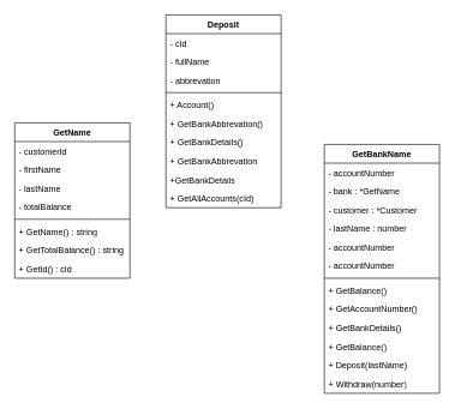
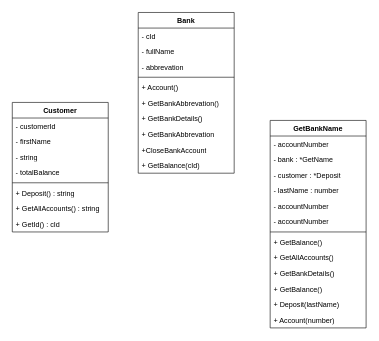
  <mxCell id="0" />
  <mxCell id="1" parent="0" />
- <mxCell id="2" value="GetName" style="swimlane;fontStyle=1;align=center;verticalAlign=top;childLayout=stackLayout;horizontal=1;startSize=26;horizontalStack=0;resizeParent=1;resizeParentMax=0;resizeLast=0;collapsible=1;marginBottom=0;whiteSpace=wrap;html=1;" vertex="1" parent="1"><mxGeometry x="20" y="170" width="160" height="216" as="geometry" /></mxCell>
+ <mxCell id="2" value="Customer" style="swimlane;fontStyle=1;align=center;verticalAlign=top;childLayout=stackLayout;horizontal=1;startSize=26;horizontalStack=0;resizeParent=1;resizeParentMax=0;resizeLast=0;collapsible=1;marginBottom=0;whiteSpace=wrap;html=1;" vertex="1" parent="1"><mxGeometry x="20" y="170" width="160" height="216" as="geometry" /></mxCell>
  <mxCell id="3" value="- customerId" style="text;strokeColor=none;fillColor=none;align=left;verticalAlign=top;spacingLeft=4;spacingRight=4;overflow=hidden;rotatable=0;points=[[0,0.5],[1,0.5]];portConstraint=eastwest;whiteSpace=wrap;html=1;" vertex="1" parent="2"><mxGeometry y="26" width="160" height="26" as="geometry" /></mxCell>
  <mxCell id="4" value="- firstName" style="text;strokeColor=none;fillColor=none;align=left;verticalAlign=top;spacingLeft=4;spacingRight=4;overflow=hidden;rotatable=0;points=[[0,0.5],[1,0.5]];portConstraint=eastwest;whiteSpace=wrap;html=1;" vertex="1" parent="2"><mxGeometry y="52" width="160" height="26" as="geometry" /></mxCell>
- <mxCell id="5" value="- lastName" style="text;strokeColor=none;fillColor=none;align=left;verticalAlign=top;spacingLeft=4;spacingRight=4;overflow=hidden;rotatable=0;points=[[0,0.5],[1,0.5]];portConstraint=eastwest;whiteSpace=wrap;html=1;" vertex="1" parent="2"><mxGeometry y="78" width="160" height="26" as="geometry" /></mxCell>
+ <mxCell id="5" value="- string" style="text;strokeColor=none;fillColor=none;align=left;verticalAlign=top;spacingLeft=4;spacingRight=4;overflow=hidden;rotatable=0;points=[[0,0.5],[1,0.5]];portConstraint=eastwest;whiteSpace=wrap;html=1;" vertex="1" parent="2"><mxGeometry y="78" width="160" height="26" as="geometry" /></mxCell>
  <mxCell id="6" value="- totalBalance" style="text;strokeColor=none;fillColor=none;align=left;verticalAlign=top;spacingLeft=4;spacingRight=4;overflow=hidden;rotatable=0;points=[[0,0.5],[1,0.5]];portConstraint=eastwest;whiteSpace=wrap;html=1;" vertex="1" parent="2"><mxGeometry y="104" width="160" height="26" as="geometry" /></mxCell>
  <mxCell id="7" value="" style="line;strokeWidth=1;fillColor=none;align=left;verticalAlign=middle;spacingTop=-1;spacingLeft=3;spacingRight=3;rotatable=0;labelPosition=right;points=[];portConstraint=eastwest;strokeColor=inherit;" vertex="1" parent="2"><mxGeometry y="130" width="160" height="8" as="geometry" /></mxCell>
- <mxCell id="8" value="+ GetName() : string" style="text;strokeColor=none;fillColor=none;align=left;verticalAlign=top;spacingLeft=4;spacingRight=4;overflow=hidden;rotatable=0;points=[[0,0.5],[1,0.5]];portConstraint=eastwest;whiteSpace=wrap;html=1;" vertex="1" parent="2"><mxGeometry y="138" width="160" height="26" as="geometry" /></mxCell>
- <mxCell id="9" value="+ GetTotalBalance() : string" style="text;strokeColor=none;fillColor=none;align=left;verticalAlign=top;spacingLeft=4;spacingRight=4;overflow=hidden;rotatable=0;points=[[0,0.5],[1,0.5]];portConstraint=eastwest;whiteSpace=wrap;html=1;" vertex="1" parent="2"><mxGeometry y="164" width="160" height="26" as="geometry" /></mxCell>
+ <mxCell id="8" value="+ Deposit() : string" style="text;strokeColor=none;fillColor=none;align=left;verticalAlign=top;spacingLeft=4;spacingRight=4;overflow=hidden;rotatable=0;points=[[0,0.5],[1,0.5]];portConstraint=eastwest;whiteSpace=wrap;html=1;" vertex="1" parent="2"><mxGeometry y="138" width="160" height="26" as="geometry" /></mxCell>
+ <mxCell id="9" value="+ GetAllAccounts() : string" style="text;strokeColor=none;fillColor=none;align=left;verticalAlign=top;spacingLeft=4;spacingRight=4;overflow=hidden;rotatable=0;points=[[0,0.5],[1,0.5]];portConstraint=eastwest;whiteSpace=wrap;html=1;" vertex="1" parent="2"><mxGeometry y="164" width="160" height="26" as="geometry" /></mxCell>
  <mxCell id="10" value="+ GetId() : cId" style="text;strokeColor=none;fillColor=none;align=left;verticalAlign=top;spacingLeft=4;spacingRight=4;overflow=hidden;rotatable=0;points=[[0,0.5],[1,0.5]];portConstraint=eastwest;whiteSpace=wrap;html=1;" vertex="1" parent="2"><mxGeometry y="190" width="160" height="26" as="geometry" /></mxCell>
- <mxCell id="11" value="Deposit" style="swimlane;fontStyle=1;align=center;verticalAlign=top;childLayout=stackLayout;horizontal=1;startSize=26;horizontalStack=0;resizeParent=1;resizeParentMax=0;resizeLast=0;collapsible=1;marginBottom=0;whiteSpace=wrap;html=1;" vertex="1" parent="1"><mxGeometry x="230" y="20" width="160" height="268" as="geometry" /></mxCell>
+ <mxCell id="11" value="Bank" style="swimlane;fontStyle=1;align=center;verticalAlign=top;childLayout=stackLayout;horizontal=1;startSize=26;horizontalStack=0;resizeParent=1;resizeParentMax=0;resizeLast=0;collapsible=1;marginBottom=0;whiteSpace=wrap;html=1;" vertex="1" parent="1"><mxGeometry x="230" y="20" width="160" height="268" as="geometry" /></mxCell>
  <mxCell id="12" value="- cId" style="text;strokeColor=none;fillColor=none;align=left;verticalAlign=top;spacingLeft=4;spacingRight=4;overflow=hidden;rotatable=0;points=[[0,0.5],[1,0.5]];portConstraint=eastwest;whiteSpace=wrap;html=1;" vertex="1" parent="11"><mxGeometry y="26" width="160" height="26" as="geometry" /></mxCell>
  <mxCell id="13" value="- fullName" style="text;strokeColor=none;fillColor=none;align=left;verticalAlign=top;spacingLeft=4;spacingRight=4;overflow=hidden;rotatable=0;points=[[0,0.5],[1,0.5]];portConstraint=eastwest;whiteSpace=wrap;html=1;" vertex="1" parent="11"><mxGeometry y="52" width="160" height="26" as="geometry" /></mxCell>
  <mxCell id="14" value="- abbrevation" style="text;strokeColor=none;fillColor=none;align=left;verticalAlign=top;spacingLeft=4;spacingRight=4;overflow=hidden;rotatable=0;points=[[0,0.5],[1,0.5]];portConstraint=eastwest;whiteSpace=wrap;html=1;" vertex="1" parent="11"><mxGeometry y="78" width="160" height="26" as="geometry" /></mxCell>
  <mxCell id="15" value="" style="line;strokeWidth=1;fillColor=none;align=left;verticalAlign=middle;spacingTop=-1;spacingLeft=3;spacingRight=3;rotatable=0;labelPosition=right;points=[];portConstraint=eastwest;strokeColor=inherit;" vertex="1" parent="11"><mxGeometry y="104" width="160" height="8" as="geometry" /></mxCell>
  <mxCell id="16" value="+ Account()" style="text;strokeColor=none;fillColor=none;align=left;verticalAlign=top;spacingLeft=4;spacingRight=4;overflow=hidden;rotatable=0;points=[[0,0.5],[1,0.5]];portConstraint=eastwest;whiteSpace=wrap;html=1;" vertex="1" parent="11"><mxGeometry y="112" width="160" height="26" as="geometry" /></mxCell>
  <mxCell id="17" value="+ GetBankAbbrevation()" style="text;strokeColor=none;fillColor=none;align=left;verticalAlign=top;spacingLeft=4;spacingRight=4;overflow=hidden;rotatable=0;points=[[0,0.5],[1,0.5]];portConstraint=eastwest;whiteSpace=wrap;html=1;" vertex="1" parent="11"><mxGeometry y="138" width="160" height="26" as="geometry" /></mxCell>
  <mxCell id="18" value="+ GetBankDetails()" style="text;strokeColor=none;fillColor=none;align=left;verticalAlign=top;spacingLeft=4;spacingRight=4;overflow=hidden;rotatable=0;points=[[0,0.5],[1,0.5]];portConstraint=eastwest;whiteSpace=wrap;html=1;" vertex="1" parent="11"><mxGeometry y="164" width="160" height="26" as="geometry" /></mxCell>
  <mxCell id="19" value="+ GetBankAbbrevation" style="text;strokeColor=none;fillColor=none;align=left;verticalAlign=top;spacingLeft=4;spacingRight=4;overflow=hidden;rotatable=0;points=[[0,0.5],[1,0.5]];portConstraint=eastwest;whiteSpace=wrap;html=1;" vertex="1" parent="11"><mxGeometry y="190" width="160" height="26" as="geometry" /></mxCell>
- <mxCell id="20" value="+GetBankDetails" style="text;strokeColor=none;fillColor=none;align=left;verticalAlign=top;spacingLeft=4;spacingRight=4;overflow=hidden;rotatable=0;points=[[0,0.5],[1,0.5]];portConstraint=eastwest;whiteSpace=wrap;html=1;" vertex="1" parent="11"><mxGeometry y="216" width="160" height="26" as="geometry" /></mxCell>
- <mxCell id="21" value="+ GetAllAccounts(cId)" style="text;strokeColor=none;fillColor=none;align=left;verticalAlign=top;spacingLeft=4;spacingRight=4;overflow=hidden;rotatable=0;points=[[0,0.5],[1,0.5]];portConstraint=eastwest;whiteSpace=wrap;html=1;" vertex="1" parent="11"><mxGeometry y="242" width="160" height="26" as="geometry" /></mxCell>
+ <mxCell id="20" value="+CloseBankAccount" style="text;strokeColor=none;fillColor=none;align=left;verticalAlign=top;spacingLeft=4;spacingRight=4;overflow=hidden;rotatable=0;points=[[0,0.5],[1,0.5]];portConstraint=eastwest;whiteSpace=wrap;html=1;" vertex="1" parent="11"><mxGeometry y="216" width="160" height="26" as="geometry" /></mxCell>
+ <mxCell id="21" value="+ GetBalance(cId)" style="text;strokeColor=none;fillColor=none;align=left;verticalAlign=top;spacingLeft=4;spacingRight=4;overflow=hidden;rotatable=0;points=[[0,0.5],[1,0.5]];portConstraint=eastwest;whiteSpace=wrap;html=1;" vertex="1" parent="11"><mxGeometry y="242" width="160" height="26" as="geometry" /></mxCell>
  <mxCell id="22" value="GetBankName" style="swimlane;fontStyle=1;align=center;verticalAlign=top;childLayout=stackLayout;horizontal=1;startSize=26;horizontalStack=0;resizeParent=1;resizeParentMax=0;resizeLast=0;collapsible=1;marginBottom=0;whiteSpace=wrap;html=1;" vertex="1" parent="1"><mxGeometry x="450" y="200" width="160" height="346" as="geometry" /></mxCell>
  <mxCell id="23" value="- accountNumber" style="text;strokeColor=none;fillColor=none;align=left;verticalAlign=top;spacingLeft=4;spacingRight=4;overflow=hidden;rotatable=0;points=[[0,0.5],[1,0.5]];portConstraint=eastwest;whiteSpace=wrap;html=1;" vertex="1" parent="22"><mxGeometry y="26" width="160" height="26" as="geometry" /></mxCell>
  <mxCell id="24" value="- bank : *GetName" style="text;strokeColor=none;fillColor=none;align=left;verticalAlign=top;spacingLeft=4;spacingRight=4;overflow=hidden;rotatable=0;points=[[0,0.5],[1,0.5]];portConstraint=eastwest;whiteSpace=wrap;html=1;" vertex="1" parent="22"><mxGeometry y="52" width="160" height="26" as="geometry" /></mxCell>
- <mxCell id="25" value="- customer : *Customer" style="text;strokeColor=none;fillColor=none;align=left;verticalAlign=top;spacingLeft=4;spacingRight=4;overflow=hidden;rotatable=0;points=[[0,0.5],[1,0.5]];portConstraint=eastwest;whiteSpace=wrap;html=1;" vertex="1" parent="22"><mxGeometry y="78" width="160" height="26" as="geometry" /></mxCell>
+ <mxCell id="25" value="- customer : *Deposit" style="text;strokeColor=none;fillColor=none;align=left;verticalAlign=top;spacingLeft=4;spacingRight=4;overflow=hidden;rotatable=0;points=[[0,0.5],[1,0.5]];portConstraint=eastwest;whiteSpace=wrap;html=1;" vertex="1" parent="22"><mxGeometry y="78" width="160" height="26" as="geometry" /></mxCell>
  <mxCell id="26" value="- lastName : number" style="text;strokeColor=none;fillColor=none;align=left;verticalAlign=top;spacingLeft=4;spacingRight=4;overflow=hidden;rotatable=0;points=[[0,0.5],[1,0.5]];portConstraint=eastwest;whiteSpace=wrap;html=1;" vertex="1" parent="22"><mxGeometry y="104" width="160" height="26" as="geometry" /></mxCell>
  <mxCell id="27" value="- accountNumber" style="text;strokeColor=none;fillColor=none;align=left;verticalAlign=top;spacingLeft=4;spacingRight=4;overflow=hidden;rotatable=0;points=[[0,0.5],[1,0.5]];portConstraint=eastwest;whiteSpace=wrap;html=1;" vertex="1" parent="22"><mxGeometry y="130" width="160" height="26" as="geometry" /></mxCell>
  <mxCell id="28" value="- accountNumber" style="text;strokeColor=none;fillColor=none;align=left;verticalAlign=top;spacingLeft=4;spacingRight=4;overflow=hidden;rotatable=0;points=[[0,0.5],[1,0.5]];portConstraint=eastwest;whiteSpace=wrap;html=1;" vertex="1" parent="22"><mxGeometry y="156" width="160" height="26" as="geometry" /></mxCell>
  <mxCell id="29" value="" style="line;strokeWidth=1;fillColor=none;align=left;verticalAlign=middle;spacingTop=-1;spacingLeft=3;spacingRight=3;rotatable=0;labelPosition=right;points=[];portConstraint=eastwest;strokeColor=inherit;" vertex="1" parent="22"><mxGeometry y="182" width="160" height="8" as="geometry" /></mxCell>
  <mxCell id="30" value="+ GetBalance()" style="text;strokeColor=none;fillColor=none;align=left;verticalAlign=top;spacingLeft=4;spacingRight=4;overflow=hidden;rotatable=0;points=[[0,0.5],[1,0.5]];portConstraint=eastwest;whiteSpace=wrap;html=1;" vertex="1" parent="22"><mxGeometry y="190" width="160" height="26" as="geometry" /></mxCell>
- <mxCell id="31" value="+ GetAccountNumber()" style="text;strokeColor=none;fillColor=none;align=left;verticalAlign=top;spacingLeft=4;spacingRight=4;overflow=hidden;rotatable=0;points=[[0,0.5],[1,0.5]];portConstraint=eastwest;whiteSpace=wrap;html=1;" vertex="1" parent="22"><mxGeometry y="216" width="160" height="26" as="geometry" /></mxCell>
+ <mxCell id="31" value="+ GetAllAccounts()" style="text;strokeColor=none;fillColor=none;align=left;verticalAlign=top;spacingLeft=4;spacingRight=4;overflow=hidden;rotatable=0;points=[[0,0.5],[1,0.5]];portConstraint=eastwest;whiteSpace=wrap;html=1;" vertex="1" parent="22"><mxGeometry y="216" width="160" height="26" as="geometry" /></mxCell>
  <mxCell id="32" value="+ GetBankDetails()" style="text;strokeColor=none;fillColor=none;align=left;verticalAlign=top;spacingLeft=4;spacingRight=4;overflow=hidden;rotatable=0;points=[[0,0.5],[1,0.5]];portConstraint=eastwest;whiteSpace=wrap;html=1;" vertex="1" parent="22"><mxGeometry y="242" width="160" height="26" as="geometry" /></mxCell>
  <mxCell id="33" value="+ GetBalance()" style="text;strokeColor=none;fillColor=none;align=left;verticalAlign=top;spacingLeft=4;spacingRight=4;overflow=hidden;rotatable=0;points=[[0,0.5],[1,0.5]];portConstraint=eastwest;whiteSpace=wrap;html=1;" vertex="1" parent="22"><mxGeometry y="268" width="160" height="26" as="geometry" /></mxCell>
  <mxCell id="34" value="+ Deposit(lastName)" style="text;strokeColor=none;fillColor=none;align=left;verticalAlign=top;spacingLeft=4;spacingRight=4;overflow=hidden;rotatable=0;points=[[0,0.5],[1,0.5]];portConstraint=eastwest;whiteSpace=wrap;html=1;" vertex="1" parent="22"><mxGeometry y="294" width="160" height="26" as="geometry" /></mxCell>
- <mxCell id="35" value="+ Withdraw(number)" style="text;strokeColor=none;fillColor=none;align=left;verticalAlign=top;spacingLeft=4;spacingRight=4;overflow=hidden;rotatable=0;points=[[0,0.5],[1,0.5]];portConstraint=eastwest;whiteSpace=wrap;html=1;" vertex="1" parent="22"><mxGeometry y="320" width="160" height="26" as="geometry" /></mxCell>
+ <mxCell id="35" value="+ Account(number)" style="text;strokeColor=none;fillColor=none;align=left;verticalAlign=top;spacingLeft=4;spacingRight=4;overflow=hidden;rotatable=0;points=[[0,0.5],[1,0.5]];portConstraint=eastwest;whiteSpace=wrap;html=1;" vertex="1" parent="22"><mxGeometry y="320" width="160" height="26" as="geometry" /></mxCell>
